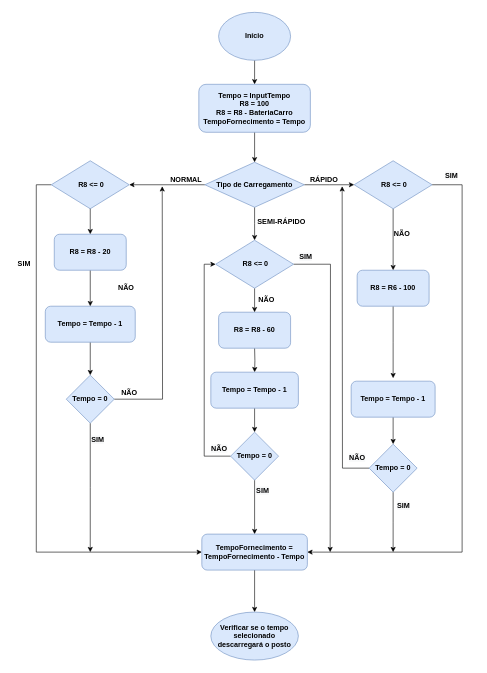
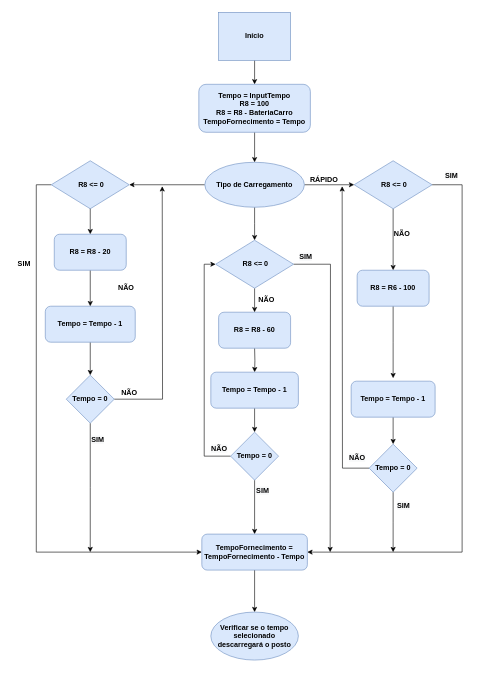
  <mxCell id="0" />
  <mxCell id="1" parent="0" />
  <mxCell id="2" style="edgeStyle=orthogonalEdgeStyle;rounded=0;orthogonalLoop=1;jettySize=auto;html=1;entryX=0.5;entryY=0;entryDx=0;entryDy=0;" edge="1" parent="1" source="3" target="36"><mxGeometry relative="1" as="geometry" /></mxCell>
- <mxCell id="3" value="Início" style="ellipse;whiteSpace=wrap;html=1;fillColor=#dae8fc;strokeColor=#6c8ebf;fontStyle=1" vertex="1" parent="1"><mxGeometry x="364" y="20" width="120" height="80" as="geometry" /></mxCell>
+ <mxCell id="3" value="Início" style="whiteSpace=wrap;html=1;fillColor=#dae8fc;strokeColor=#6c8ebf;fontStyle=1;rounded=0;" vertex="1" parent="1"><mxGeometry x="364" y="20" width="120" height="80" as="geometry" /></mxCell>
  <mxCell id="4" style="edgeStyle=orthogonalEdgeStyle;rounded=0;orthogonalLoop=1;jettySize=auto;html=1;entryX=0.5;entryY=0;entryDx=0;entryDy=0;" edge="1" parent="1" source="5" target="16"><mxGeometry relative="1" as="geometry" /></mxCell>
  <mxCell id="5" value="Tempo = Tempo - 1" style="rounded=1;whiteSpace=wrap;html=1;fontStyle=1;fillColor=#dae8fc;strokeColor=#6c8ebf;" vertex="1" parent="1"><mxGeometry x="75" y="510" width="150" height="60" as="geometry" /></mxCell>
  <mxCell id="6" style="edgeStyle=orthogonalEdgeStyle;rounded=0;orthogonalLoop=1;jettySize=auto;html=1;entryX=1;entryY=0.5;entryDx=0;entryDy=0;" edge="1" parent="1" source="9" target="38"><mxGeometry relative="1" as="geometry"><mxPoint x="210" y="307.5" as="targetPoint" /></mxGeometry></mxCell>
  <mxCell id="7" style="edgeStyle=orthogonalEdgeStyle;rounded=0;orthogonalLoop=1;jettySize=auto;html=1;entryX=0;entryY=0.5;entryDx=0;entryDy=0;" edge="1" parent="1" source="9"><mxGeometry relative="1" as="geometry"><mxPoint x="590" y="307.5" as="targetPoint" /></mxGeometry></mxCell>
  <mxCell id="8" style="edgeStyle=orthogonalEdgeStyle;rounded=0;orthogonalLoop=1;jettySize=auto;html=1;entryX=0.5;entryY=0;entryDx=0;entryDy=0;" edge="1" parent="1" source="9"><mxGeometry relative="1" as="geometry"><mxPoint x="424" y="400" as="targetPoint" /></mxGeometry></mxCell>
- <mxCell id="9" value="Tipo de Carregamento" style="rhombus;whiteSpace=wrap;html=1;direction=south;fontStyle=1;fillColor=#dae8fc;strokeColor=#6c8ebf;" vertex="1" parent="1"><mxGeometry x="341" y="270" width="166" height="75" as="geometry" /></mxCell>
+ <mxCell id="9" value="Tipo de Carregamento" style="ellipse;whiteSpace=wrap;html=1;direction=south;fontStyle=1;fillColor=#dae8fc;strokeColor=#6c8ebf;" vertex="1" parent="1"><mxGeometry x="341" y="270" width="166" height="75" as="geometry" /></mxCell>
  <mxCell id="10" style="edgeStyle=orthogonalEdgeStyle;rounded=0;orthogonalLoop=1;jettySize=auto;html=1;entryX=0.5;entryY=0;entryDx=0;entryDy=0;" edge="1" parent="1"><mxGeometry relative="1" as="geometry"><mxPoint x="150" y="337.5" as="sourcePoint" /><mxPoint x="150" y="390" as="targetPoint" /></mxGeometry></mxCell>
- <mxCell id="11" value="NORMAL" style="text;html=1;strokeColor=none;fillColor=none;align=center;verticalAlign=middle;whiteSpace=wrap;rounded=0;fontStyle=1" vertex="1" parent="1"><mxGeometry x="290" y="290" width="40" height="20" as="geometry" /></mxCell>
- <mxCell id="12" value="SEMI-RÁPIDO" style="text;html=1;strokeColor=none;fillColor=none;align=center;verticalAlign=middle;whiteSpace=wrap;rounded=0;fontStyle=1" vertex="1" parent="1"><mxGeometry x="424" y="360" width="90" height="20" as="geometry" /></mxCell>
  <mxCell id="13" value="RÁPIDO" style="text;html=1;strokeColor=none;fillColor=none;align=center;verticalAlign=middle;whiteSpace=wrap;rounded=0;fontStyle=1" vertex="1" parent="1"><mxGeometry x="520" y="290" width="40" height="20" as="geometry" /></mxCell>
  <mxCell id="14" style="edgeStyle=orthogonalEdgeStyle;rounded=0;orthogonalLoop=1;jettySize=auto;html=1;" edge="1" parent="1" source="16"><mxGeometry relative="1" as="geometry"><mxPoint x="270" y="310" as="targetPoint" /></mxGeometry></mxCell>
  <mxCell id="15" style="edgeStyle=orthogonalEdgeStyle;rounded=0;orthogonalLoop=1;jettySize=auto;html=1;" edge="1" parent="1" source="16"><mxGeometry relative="1" as="geometry"><mxPoint x="150" y="920" as="targetPoint" /></mxGeometry></mxCell>
  <mxCell id="16" value="Tempo = 0" style="rhombus;whiteSpace=wrap;html=1;fontStyle=1;fillColor=#dae8fc;strokeColor=#6c8ebf;" vertex="1" parent="1"><mxGeometry x="110" y="625" width="80" height="80" as="geometry" /></mxCell>
  <mxCell id="17" value="NÃO" style="text;html=1;strokeColor=none;fillColor=none;align=center;verticalAlign=middle;whiteSpace=wrap;rounded=0;fontStyle=1" vertex="1" parent="1"><mxGeometry x="190" y="470" width="40" height="20" as="geometry" /></mxCell>
  <mxCell id="18" style="edgeStyle=orthogonalEdgeStyle;rounded=0;orthogonalLoop=1;jettySize=auto;html=1;entryX=0.5;entryY=0;entryDx=0;entryDy=0;" edge="1" parent="1" target="21"><mxGeometry relative="1" as="geometry"><mxPoint x="424" y="580" as="sourcePoint" /></mxGeometry></mxCell>
  <mxCell id="19" value="NÃO" style="text;html=1;strokeColor=none;fillColor=none;align=center;verticalAlign=middle;whiteSpace=wrap;rounded=0;fontStyle=1" vertex="1" parent="1"><mxGeometry x="424" y="490" width="40" height="20" as="geometry" /></mxCell>
  <mxCell id="20" style="edgeStyle=orthogonalEdgeStyle;rounded=0;orthogonalLoop=1;jettySize=auto;html=1;entryX=0.5;entryY=0;entryDx=0;entryDy=0;" edge="1" parent="1" source="21" target="26"><mxGeometry relative="1" as="geometry" /></mxCell>
  <mxCell id="21" value="Tempo = Tempo - 1" style="rounded=1;whiteSpace=wrap;html=1;fontStyle=1;fillColor=#dae8fc;strokeColor=#6c8ebf;" vertex="1" parent="1"><mxGeometry x="351" y="620" width="146" height="60" as="geometry" /></mxCell>
  <mxCell id="22" style="edgeStyle=orthogonalEdgeStyle;rounded=0;orthogonalLoop=1;jettySize=auto;html=1;" edge="1" parent="1" source="23" target="55"><mxGeometry relative="1" as="geometry" /></mxCell>
  <mxCell id="23" value="Tempo = Tempo - 1" style="rounded=1;whiteSpace=wrap;html=1;fontStyle=1;fillColor=#dae8fc;strokeColor=#6c8ebf;" vertex="1" parent="1"><mxGeometry x="585" y="635" width="140" height="60" as="geometry" /></mxCell>
  <mxCell id="24" style="edgeStyle=orthogonalEdgeStyle;rounded=0;orthogonalLoop=1;jettySize=auto;html=1;entryX=0;entryY=0.5;entryDx=0;entryDy=0;" edge="1" parent="1" source="26" target="49"><mxGeometry relative="1" as="geometry"><Array as="points"><mxPoint x="340" y="760" /><mxPoint x="340" y="440" /></Array></mxGeometry></mxCell>
  <mxCell id="25" style="edgeStyle=orthogonalEdgeStyle;rounded=0;orthogonalLoop=1;jettySize=auto;html=1;entryX=0.5;entryY=0;entryDx=0;entryDy=0;" edge="1" parent="1" source="26" target="52"><mxGeometry relative="1" as="geometry" /></mxCell>
  <mxCell id="26" value="Tempo = 0" style="rhombus;whiteSpace=wrap;html=1;fontStyle=1;fillColor=#dae8fc;strokeColor=#6c8ebf;" vertex="1" parent="1"><mxGeometry x="384" y="720" width="80" height="80" as="geometry" /></mxCell>
  <mxCell id="27" style="edgeStyle=orthogonalEdgeStyle;rounded=0;orthogonalLoop=1;jettySize=auto;html=1;entryX=0.5;entryY=0;entryDx=0;entryDy=0;" edge="1" parent="1" target="32"><mxGeometry relative="1" as="geometry"><mxPoint x="424" y="950" as="sourcePoint" /><Array as="points"><mxPoint x="424" y="1000" /><mxPoint x="424" y="1000" /></Array></mxGeometry></mxCell>
  <mxCell id="28" value="SIM" style="text;html=1;strokeColor=none;fillColor=none;align=center;verticalAlign=middle;whiteSpace=wrap;rounded=0;fontStyle=1" vertex="1" parent="1"><mxGeometry x="20" y="430" width="40" height="20" as="geometry" /></mxCell>
  <mxCell id="29" value="&lt;div&gt;&#10;&#10;&lt;!--StartFragment--&gt;&lt;span style=&quot;color: rgb(0, 0, 0); font-family: Helvetica; font-size: 12px; font-style: normal; font-variant-ligatures: normal; font-variant-caps: normal; letter-spacing: normal; orphans: 2; text-align: center; text-indent: 0px; text-transform: none; widows: 2; word-spacing: 0px; -webkit-text-stroke-width: 0px; background-color: rgb(248, 249, 250); text-decoration-style: initial; text-decoration-color: initial; float: none; display: inline !important;&quot;&gt;SIM&lt;/span&gt;&lt;!--EndFragment--&gt;&#10;&#10;&lt;/div&gt;" style="text;whiteSpace=wrap;html=1;fontStyle=1" vertex="1" parent="1"><mxGeometry x="497" y="385" width="50" height="70" as="geometry" /></mxCell>
  <mxCell id="30" value="&lt;div&gt;NÃO&lt;/div&gt;" style="text;whiteSpace=wrap;html=1;fontStyle=1" vertex="1" parent="1"><mxGeometry x="200" y="640" width="50" height="20" as="geometry" /></mxCell>
  <mxCell id="31" value="&lt;div&gt;&#10;&#10;&lt;!--StartFragment--&gt;&lt;span style=&quot;color: rgb(0, 0, 0); font-family: Helvetica; font-size: 12px; font-style: normal; font-variant-ligatures: normal; font-variant-caps: normal; letter-spacing: normal; orphans: 2; text-align: left; text-indent: 0px; text-transform: none; widows: 2; word-spacing: 0px; -webkit-text-stroke-width: 0px; background-color: rgb(248, 249, 250); text-decoration-style: initial; text-decoration-color: initial; float: none; display: inline !important;&quot;&gt;NÃO&lt;/span&gt;&lt;!--EndFragment--&gt;&#10;&#10;&lt;/div&gt;" style="text;whiteSpace=wrap;html=1;fontStyle=1" vertex="1" parent="1"><mxGeometry x="350" y="705" width="50" height="70" as="geometry" /></mxCell>
  <mxCell id="32" value="Verificar se o tempo selecionado descarregará o posto" style="ellipse;whiteSpace=wrap;html=1;fontStyle=1;fillColor=#dae8fc;strokeColor=#6c8ebf;" vertex="1" parent="1"><mxGeometry x="351" y="1020" width="146" height="80" as="geometry" /></mxCell>
  <mxCell id="33" value="&lt;div&gt;&#10;&#10;&lt;!--StartFragment--&gt;&lt;span style=&quot;color: rgb(0, 0, 0); font-family: Helvetica; font-size: 12px; font-style: normal; font-variant-ligatures: normal; font-variant-caps: normal; letter-spacing: normal; orphans: 2; text-align: center; text-indent: 0px; text-transform: none; widows: 2; word-spacing: 0px; -webkit-text-stroke-width: 0px; background-color: rgb(248, 249, 250); text-decoration-style: initial; text-decoration-color: initial; float: none; display: inline !important;&quot;&gt;SIM&lt;/span&gt;&lt;!--EndFragment--&gt;&#10;&#10;&lt;/div&gt;" style="text;whiteSpace=wrap;html=1;fontStyle=1" vertex="1" parent="1"><mxGeometry x="150" y="690" width="50" height="70" as="geometry" /></mxCell>
  <mxCell id="34" value="&lt;div&gt;&#10;&#10;&lt;!--StartFragment--&gt;&lt;span style=&quot;color: rgb(0, 0, 0); font-family: Helvetica; font-size: 12px; font-style: normal; font-variant-ligatures: normal; font-variant-caps: normal; letter-spacing: normal; orphans: 2; text-align: center; text-indent: 0px; text-transform: none; widows: 2; word-spacing: 0px; -webkit-text-stroke-width: 0px; background-color: rgb(248, 249, 250); text-decoration-style: initial; text-decoration-color: initial; float: none; display: inline !important;&quot;&gt;SIM&lt;/span&gt;&lt;!--EndFragment--&gt;&#10;&#10;&lt;/div&gt;" style="text;whiteSpace=wrap;html=1;fontStyle=1" vertex="1" parent="1"><mxGeometry x="425" y="775" width="50" height="70" as="geometry" /></mxCell>
  <mxCell id="35" style="edgeStyle=orthogonalEdgeStyle;rounded=0;orthogonalLoop=1;jettySize=auto;html=1;entryX=0;entryY=0.5;entryDx=0;entryDy=0;" edge="1" parent="1" source="36" target="9"><mxGeometry relative="1" as="geometry" /></mxCell>
  <mxCell id="36" value="Tempo = InputTempo&lt;br&gt;R8 = 100&lt;br&gt;R8 = R8 - BateriaCarro&lt;br&gt;TempoFornecimento = Tempo" style="rounded=1;whiteSpace=wrap;html=1;fillColor=#dae8fc;strokeColor=#6c8ebf;fontStyle=1" vertex="1" parent="1"><mxGeometry x="331" y="140" width="186" height="80" as="geometry" /></mxCell>
  <mxCell id="37" style="edgeStyle=orthogonalEdgeStyle;rounded=0;orthogonalLoop=1;jettySize=auto;html=1;entryX=0;entryY=0.5;entryDx=0;entryDy=0;" edge="1" parent="1" source="38" target="52"><mxGeometry relative="1" as="geometry"><Array as="points"><mxPoint x="60" y="307" /><mxPoint x="60" y="920" /></Array></mxGeometry></mxCell>
  <mxCell id="38" value="&amp;nbsp;R8 &amp;lt;= 0" style="rhombus;whiteSpace=wrap;html=1;fontStyle=1;fillColor=#dae8fc;strokeColor=#6c8ebf;" vertex="1" parent="1"><mxGeometry x="85" y="267.5" width="130" height="80" as="geometry" /></mxCell>
  <mxCell id="39" style="edgeStyle=orthogonalEdgeStyle;rounded=0;orthogonalLoop=1;jettySize=auto;html=1;entryX=0.5;entryY=0;entryDx=0;entryDy=0;" edge="1" parent="1" source="40" target="5"><mxGeometry relative="1" as="geometry" /></mxCell>
  <mxCell id="40" value="R8 = R8 - 20" style="rounded=1;whiteSpace=wrap;html=1;fontStyle=1;fillColor=#dae8fc;strokeColor=#6c8ebf;" vertex="1" parent="1"><mxGeometry x="90" y="390" width="120" height="60" as="geometry" /></mxCell>
  <mxCell id="41" style="edgeStyle=orthogonalEdgeStyle;rounded=0;orthogonalLoop=1;jettySize=auto;html=1;" edge="1" parent="1" source="43" target="45"><mxGeometry relative="1" as="geometry" /></mxCell>
  <mxCell id="42" style="edgeStyle=orthogonalEdgeStyle;rounded=0;orthogonalLoop=1;jettySize=auto;html=1;entryX=1;entryY=0.5;entryDx=0;entryDy=0;" edge="1" parent="1" source="43" target="52"><mxGeometry relative="1" as="geometry"><mxPoint x="530" y="920" as="targetPoint" /><Array as="points"><mxPoint x="770" y="307" /><mxPoint x="770" y="920" /></Array></mxGeometry></mxCell>
  <mxCell id="43" value="&amp;nbsp;R8 &amp;lt;= 0" style="rhombus;whiteSpace=wrap;html=1;fontStyle=1;fillColor=#dae8fc;strokeColor=#6c8ebf;" vertex="1" parent="1"><mxGeometry x="590" y="267.5" width="130" height="80" as="geometry" /></mxCell>
  <mxCell id="44" style="edgeStyle=orthogonalEdgeStyle;rounded=0;orthogonalLoop=1;jettySize=auto;html=1;" edge="1" parent="1" source="45"><mxGeometry relative="1" as="geometry"><mxPoint x="655" y="630" as="targetPoint" /></mxGeometry></mxCell>
  <mxCell id="45" value="&lt;span&gt;R8 = R6 - 100&lt;/span&gt;" style="rounded=1;whiteSpace=wrap;html=1;fontStyle=1;fillColor=#dae8fc;strokeColor=#6c8ebf;" vertex="1" parent="1"><mxGeometry x="595" y="450" width="120" height="60" as="geometry" /></mxCell>
  <mxCell id="46" value="&lt;span&gt;R8 = R8 - 60&lt;/span&gt;" style="rounded=1;whiteSpace=wrap;html=1;fontStyle=1;fillColor=#dae8fc;strokeColor=#6c8ebf;" vertex="1" parent="1"><mxGeometry x="364" y="520" width="120" height="60" as="geometry" /></mxCell>
  <mxCell id="47" style="edgeStyle=orthogonalEdgeStyle;rounded=0;orthogonalLoop=1;jettySize=auto;html=1;entryX=0.5;entryY=0;entryDx=0;entryDy=0;" edge="1" parent="1" source="49" target="46"><mxGeometry relative="1" as="geometry" /></mxCell>
  <mxCell id="48" style="edgeStyle=orthogonalEdgeStyle;rounded=0;orthogonalLoop=1;jettySize=auto;html=1;" edge="1" parent="1" source="49"><mxGeometry relative="1" as="geometry"><mxPoint x="550" y="920" as="targetPoint" /></mxGeometry></mxCell>
  <mxCell id="49" value="&amp;nbsp;R8 &amp;lt;= 0" style="rhombus;whiteSpace=wrap;html=1;fontStyle=1;fillColor=#dae8fc;strokeColor=#6c8ebf;" vertex="1" parent="1"><mxGeometry x="359" y="400" width="130" height="80" as="geometry" /></mxCell>
  <mxCell id="50" value="NÃO" style="text;html=1;strokeColor=none;fillColor=none;align=center;verticalAlign=middle;whiteSpace=wrap;rounded=0;fontStyle=1" vertex="1" parent="1"><mxGeometry x="650" y="380" width="40" height="20" as="geometry" /></mxCell>
  <mxCell id="51" value="&lt;div&gt;&#10;&#10;&lt;!--StartFragment--&gt;&lt;span style=&quot;color: rgb(0, 0, 0); font-family: Helvetica; font-size: 12px; font-style: normal; font-variant-ligatures: normal; font-variant-caps: normal; letter-spacing: normal; orphans: 2; text-align: center; text-indent: 0px; text-transform: none; widows: 2; word-spacing: 0px; -webkit-text-stroke-width: 0px; background-color: rgb(248, 249, 250); text-decoration-style: initial; text-decoration-color: initial; float: none; display: inline !important;&quot;&gt;SIM&lt;/span&gt;&lt;!--EndFragment--&gt;&#10;&#10;&lt;/div&gt;" style="text;whiteSpace=wrap;html=1;fontStyle=1" vertex="1" parent="1"><mxGeometry x="740" y="250" width="50" height="70" as="geometry" /></mxCell>
  <mxCell id="52" value="&lt;b&gt;TempoFornecimento = TempoFornecimento - Tempo&lt;/b&gt;" style="rounded=1;whiteSpace=wrap;html=1;fillColor=#dae8fc;strokeColor=#6c8ebf;" vertex="1" parent="1"><mxGeometry x="336" y="890" width="176" height="60" as="geometry" /></mxCell>
  <mxCell id="53" style="edgeStyle=orthogonalEdgeStyle;rounded=0;orthogonalLoop=1;jettySize=auto;html=1;" edge="1" parent="1" source="55"><mxGeometry relative="1" as="geometry"><mxPoint x="655" y="920" as="targetPoint" /></mxGeometry></mxCell>
  <mxCell id="54" style="edgeStyle=orthogonalEdgeStyle;rounded=0;orthogonalLoop=1;jettySize=auto;html=1;" edge="1" parent="1" source="55"><mxGeometry relative="1" as="geometry"><mxPoint x="570" y="310" as="targetPoint" /></mxGeometry></mxCell>
  <mxCell id="55" value="Tempo = 0" style="rhombus;whiteSpace=wrap;html=1;fontStyle=1;fillColor=#dae8fc;strokeColor=#6c8ebf;" vertex="1" parent="1"><mxGeometry x="615" y="740" width="80" height="80" as="geometry" /></mxCell>
  <mxCell id="56" value="&lt;div&gt;&#10;&#10;&lt;!--StartFragment--&gt;&lt;span style=&quot;color: rgb(0, 0, 0); font-family: Helvetica; font-size: 12px; font-style: normal; font-variant-ligatures: normal; font-variant-caps: normal; letter-spacing: normal; orphans: 2; text-align: left; text-indent: 0px; text-transform: none; widows: 2; word-spacing: 0px; -webkit-text-stroke-width: 0px; background-color: rgb(248, 249, 250); text-decoration-style: initial; text-decoration-color: initial; float: none; display: inline !important;&quot;&gt;NÃO&lt;/span&gt;&lt;!--EndFragment--&gt;&#10;&#10;&lt;/div&gt;" style="text;whiteSpace=wrap;html=1;fontStyle=1" vertex="1" parent="1"><mxGeometry x="580" y="720" width="50" height="70" as="geometry" /></mxCell>
  <mxCell id="57" value="&lt;div&gt;&#10;&#10;&lt;!--StartFragment--&gt;&lt;span style=&quot;color: rgb(0, 0, 0); font-family: Helvetica; font-size: 12px; font-style: normal; font-variant-ligatures: normal; font-variant-caps: normal; letter-spacing: normal; orphans: 2; text-align: center; text-indent: 0px; text-transform: none; widows: 2; word-spacing: 0px; -webkit-text-stroke-width: 0px; background-color: rgb(248, 249, 250); text-decoration-style: initial; text-decoration-color: initial; float: none; display: inline !important;&quot;&gt;SIM&lt;/span&gt;&lt;!--EndFragment--&gt;&#10;&#10;&lt;/div&gt;" style="text;whiteSpace=wrap;html=1;fontStyle=1" vertex="1" parent="1"><mxGeometry x="660" y="800" width="50" height="70" as="geometry" /></mxCell>
